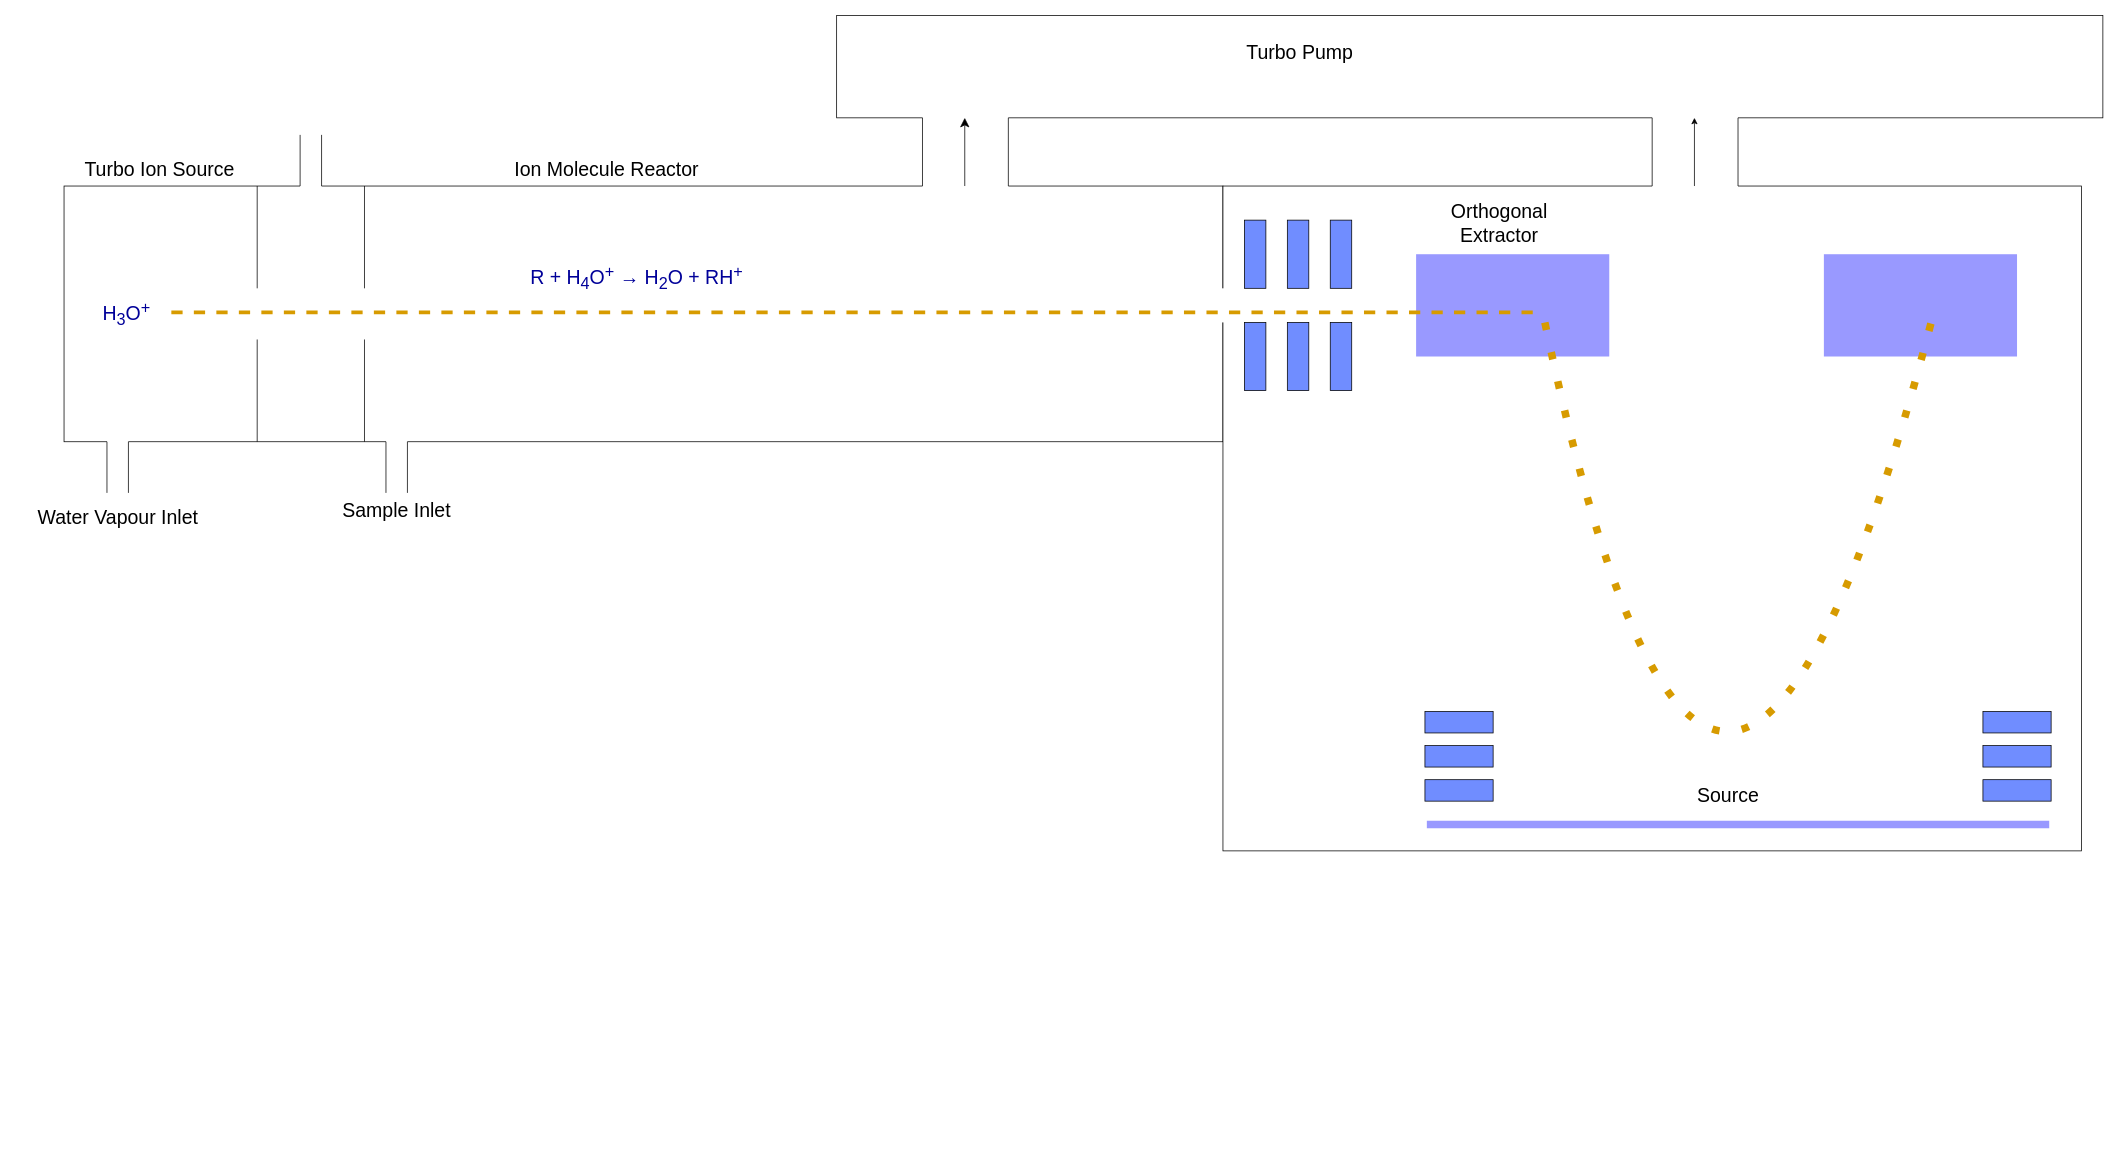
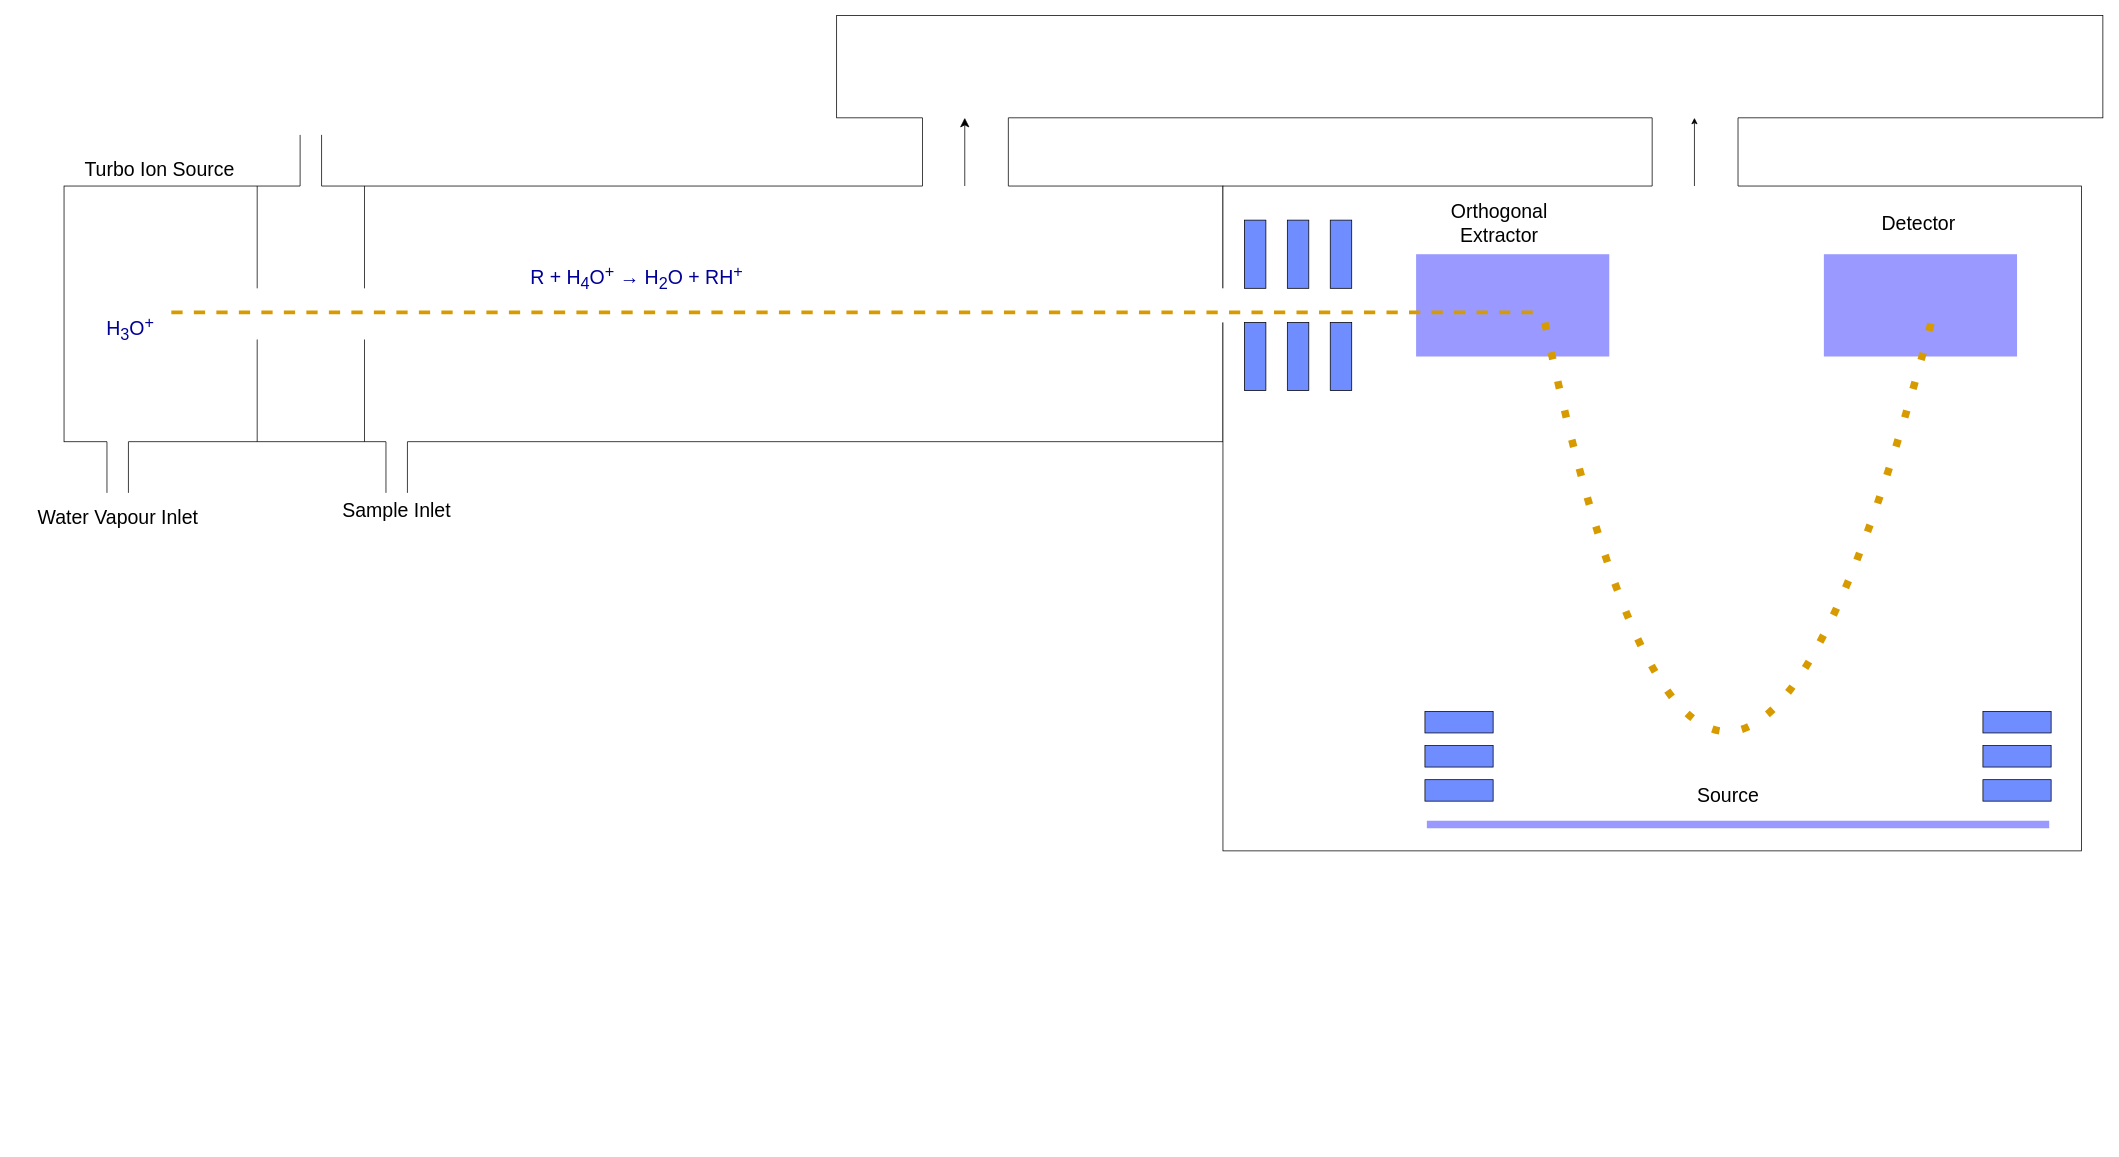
  <mxCell id="0" />
  <mxCell id="1" parent="0" />
  <mxCell id="2" value="" style="rounded=0;whiteSpace=wrap;html=1;" parent="1" vertex="1"><mxGeometry x="84.877" y="247.273" width="1545.039" height="340.909" as="geometry" /></mxCell>
  <mxCell id="3" value="" style="rounded=0;whiteSpace=wrap;html=1;" parent="1" vertex="1"><mxGeometry x="1114.902" y="20" width="1688.098" height="136.364" as="geometry" /></mxCell>
  <mxCell id="4" value="" style="group" parent="1" vertex="1" connectable="0"><mxGeometry x="514.054" y="565.455" width="28.612" height="90.909" as="geometry" /></mxCell>
  <mxCell id="5" value="" style="rounded=0;whiteSpace=wrap;html=1;strokeColor=none;" parent="4" vertex="1"><mxGeometry width="28.612" height="90.909" as="geometry" /></mxCell>
  <mxCell id="6" value="" style="endArrow=none;html=1;rounded=0;entryX=0.04;entryY=1.001;entryDx=0;entryDy=0;entryPerimeter=0;" parent="4" edge="1"><mxGeometry width="50" height="50" relative="1" as="geometry"><mxPoint y="90.909" as="sourcePoint" /><mxPoint y="22.727" as="targetPoint" /></mxGeometry></mxCell>
  <mxCell id="7" value="" style="endArrow=none;html=1;rounded=0;entryX=0.078;entryY=1.001;entryDx=0;entryDy=0;entryPerimeter=0;" parent="4" edge="1"><mxGeometry width="50" height="50" relative="1" as="geometry"><mxPoint x="28.612" y="90.909" as="sourcePoint" /><mxPoint x="28.612" y="22.727" as="targetPoint" /></mxGeometry></mxCell>
  <mxCell id="8" value="" style="group;rotation=-180;" parent="1" vertex="1" connectable="0"><mxGeometry x="399.607" y="179.091" width="28.612" height="90.909" as="geometry" /></mxCell>
  <mxCell id="9" value="" style="rounded=0;whiteSpace=wrap;html=1;strokeColor=none;rotation=-180;" parent="8" vertex="1"><mxGeometry width="28.612" height="90.909" as="geometry" /></mxCell>
  <mxCell id="10" value="" style="endArrow=none;html=1;rounded=0;entryX=0.04;entryY=1.001;entryDx=0;entryDy=0;entryPerimeter=0;" parent="8" edge="1"><mxGeometry width="50" height="50" relative="1" as="geometry"><mxPoint x="28.612" as="sourcePoint" /><mxPoint x="28.612" y="68.182" as="targetPoint" /></mxGeometry></mxCell>
  <mxCell id="11" value="" style="endArrow=none;html=1;rounded=0;entryX=0.078;entryY=1.001;entryDx=0;entryDy=0;entryPerimeter=0;" parent="8" edge="1"><mxGeometry width="50" height="50" relative="1" as="geometry"><mxPoint as="sourcePoint" /><mxPoint y="68.182" as="targetPoint" /></mxGeometry></mxCell>
  <mxCell id="12" value="" style="endArrow=none;html=1;rounded=0;" parent="1" edge="1"><mxGeometry width="50" height="50" relative="1" as="geometry"><mxPoint x="485.442" y="588.182" as="sourcePoint" /><mxPoint x="485.442" y="247.273" as="targetPoint" /></mxGeometry></mxCell>
  <mxCell id="13" value="" style="endArrow=none;html=1;rounded=0;" parent="1" edge="1"><mxGeometry width="50" height="50" relative="1" as="geometry"><mxPoint x="342.383" y="588.182" as="sourcePoint" /><mxPoint x="342.383" y="247.273" as="targetPoint" /></mxGeometry></mxCell>
  <mxCell id="14" value="" style="group;rotation=0;" parent="1" vertex="1" connectable="0"><mxGeometry x="142.1" y="565.455" width="28.612" height="90.909" as="geometry" /></mxCell>
  <mxCell id="15" value="" style="rounded=0;whiteSpace=wrap;html=1;strokeColor=none;rotation=0;" parent="14" vertex="1"><mxGeometry width="28.612" height="90.909" as="geometry" /></mxCell>
  <mxCell id="16" value="" style="endArrow=none;html=1;rounded=0;entryX=0.04;entryY=1.001;entryDx=0;entryDy=0;entryPerimeter=0;" parent="14" edge="1"><mxGeometry width="50" height="50" relative="1" as="geometry"><mxPoint y="90.909" as="sourcePoint" /><mxPoint y="22.727" as="targetPoint" /></mxGeometry></mxCell>
  <mxCell id="17" value="" style="endArrow=none;html=1;rounded=0;entryX=0.078;entryY=1.001;entryDx=0;entryDy=0;entryPerimeter=0;" parent="14" edge="1"><mxGeometry width="50" height="50" relative="1" as="geometry"><mxPoint x="28.612" y="90.909" as="sourcePoint" /><mxPoint x="28.612" y="22.727" as="targetPoint" /></mxGeometry></mxCell>
  <mxCell id="18" value="" style="rounded=0;whiteSpace=wrap;html=1;strokeColor=none;" parent="1" vertex="1"><mxGeometry x="242.242" y="383.636" width="343.342" height="68.182" as="geometry" /></mxCell>
  <mxCell id="19" value="" style="rounded=0;whiteSpace=wrap;html=1;" parent="1" vertex="1"><mxGeometry x="1629.915" y="247.273" width="1144.473" height="886.364" as="geometry" /></mxCell>
  <mxCell id="20" value="" style="group" parent="1" vertex="1" connectable="0"><mxGeometry x="1229.35" y="88.182" width="114.447" height="227.273" as="geometry" /></mxCell>
  <mxCell id="21" value="" style="rounded=0;whiteSpace=wrap;html=1;strokeColor=none;" parent="20" vertex="1"><mxGeometry width="114.447" height="227.273" as="geometry" /></mxCell>
  <mxCell id="22" value="" style="endArrow=none;html=1;rounded=0;" parent="20" edge="1"><mxGeometry width="50" height="50" relative="1" as="geometry"><mxPoint y="159.091" as="sourcePoint" /><mxPoint y="68.182" as="targetPoint" /></mxGeometry></mxCell>
  <mxCell id="23" value="" style="endArrow=none;html=1;rounded=0;" parent="20" edge="1"><mxGeometry width="50" height="50" relative="1" as="geometry"><mxPoint x="114.447" y="159.091" as="sourcePoint" /><mxPoint x="114.447" y="68.182" as="targetPoint" /></mxGeometry></mxCell>
  <mxCell id="24" value="" style="endArrow=classic;html=1;rounded=0;endSize=10;startSize=10;" parent="20" edge="1"><mxGeometry width="50" height="50" relative="1" as="geometry"><mxPoint x="56.337" y="159.091" as="sourcePoint" /><mxPoint x="56.337" y="68.182" as="targetPoint" /></mxGeometry></mxCell>
  <mxCell id="25" value="" style="group" parent="1" vertex="1" connectable="0"><mxGeometry x="2202.152" y="88.182" width="114.447" height="227.273" as="geometry" /></mxCell>
  <mxCell id="26" value="" style="rounded=0;whiteSpace=wrap;html=1;strokeColor=none;" parent="25" vertex="1"><mxGeometry width="114.447" height="227.273" as="geometry" /></mxCell>
  <mxCell id="27" value="" style="endArrow=none;html=1;rounded=0;" parent="25" edge="1"><mxGeometry width="50" height="50" relative="1" as="geometry"><mxPoint y="159.091" as="sourcePoint" /><mxPoint y="68.182" as="targetPoint" /></mxGeometry></mxCell>
  <mxCell id="28" value="" style="endArrow=none;html=1;rounded=0;" parent="25" edge="1"><mxGeometry width="50" height="50" relative="1" as="geometry"><mxPoint x="114.447" y="159.091" as="sourcePoint" /><mxPoint x="114.447" y="68.182" as="targetPoint" /></mxGeometry></mxCell>
  <mxCell id="29" value="" style="endArrow=classic;html=1;rounded=0;" parent="25" edge="1"><mxGeometry width="50" height="50" relative="1" as="geometry"><mxPoint x="56.337" y="159.091" as="sourcePoint" /><mxPoint x="56.337" y="68.182" as="targetPoint" /></mxGeometry></mxCell>
  <mxCell id="30" value="" style="rounded=0;whiteSpace=wrap;html=1;strokeColor=none;" parent="1" vertex="1"><mxGeometry x="1572.692" y="383.636" width="114.447" height="45.455" as="geometry" /></mxCell>
  <mxCell id="31" value="" style="rounded=0;whiteSpace=wrap;html=1;fillColor=#708dff;fontColor=#ffffff;strokeColor=#000000;" parent="1" vertex="1"><mxGeometry x="1658.527" y="292.727" width="28.612" height="90.909" as="geometry" /></mxCell>
  <mxCell id="32" value="" style="rounded=0;whiteSpace=wrap;html=1;fillColor=#708dff;fontColor=#ffffff;strokeColor=#000000;" parent="1" vertex="1"><mxGeometry x="1715.751" y="292.727" width="28.612" height="90.909" as="geometry" /></mxCell>
  <mxCell id="33" value="" style="rounded=0;whiteSpace=wrap;html=1;fillColor=#708dff;fontColor=#ffffff;strokeColor=#000000;" parent="1" vertex="1"><mxGeometry x="1772.974" y="292.727" width="28.612" height="90.909" as="geometry" /></mxCell>
  <mxCell id="34" value="" style="rounded=0;whiteSpace=wrap;html=1;fillColor=#708dff;fontColor=#ffffff;strokeColor=#000000;" parent="1" vertex="1"><mxGeometry x="1658.527" y="429.091" width="28.612" height="90.909" as="geometry" /></mxCell>
  <mxCell id="35" value="" style="rounded=0;whiteSpace=wrap;html=1;fillColor=#708dff;fontColor=#ffffff;strokeColor=#000000;" parent="1" vertex="1"><mxGeometry x="1772.974" y="429.091" width="28.612" height="90.909" as="geometry" /></mxCell>
  <mxCell id="36" value="" style="rounded=0;whiteSpace=wrap;html=1;fillColor=#708dff;fontColor=#ffffff;strokeColor=#000000;" parent="1" vertex="1"><mxGeometry x="1715.751" y="429.091" width="28.612" height="90.909" as="geometry" /></mxCell>
  <mxCell id="37" value="" style="rounded=0;whiteSpace=wrap;html=1;strokeColor=none;fillColor=#9999FF;" parent="1" vertex="1"><mxGeometry x="1887.422" y="338.182" width="257.506" height="136.364" as="geometry" /></mxCell>
  <mxCell id="38" value="" style="rounded=0;whiteSpace=wrap;html=1;strokeColor=none;fillColor=#9999FF;" parent="1" vertex="1"><mxGeometry x="2431.046" y="338.182" width="257.506" height="136.364" as="geometry" /></mxCell>
  <mxCell id="39" value="" style="group;rotation=-90;" parent="1" vertex="1" connectable="0"><mxGeometry x="1873.116" y="962.114" width="143.059" height="90.909" as="geometry" /></mxCell>
  <mxCell id="40" value="" style="rounded=0;whiteSpace=wrap;html=1;fillColor=#708dff;fontColor=#ffffff;strokeColor=#000000;rotation=-90;" parent="39" vertex="1"><mxGeometry x="57.224" y="45.455" width="28.612" height="90.909" as="geometry" /></mxCell>
  <mxCell id="41" value="" style="rounded=0;whiteSpace=wrap;html=1;fillColor=#708dff;fontColor=#ffffff;strokeColor=#000000;rotation=-90;" parent="39" vertex="1"><mxGeometry x="57.224" width="28.612" height="90.909" as="geometry" /></mxCell>
  <mxCell id="42" value="" style="rounded=0;whiteSpace=wrap;html=1;fillColor=#708dff;fontColor=#ffffff;strokeColor=#000000;rotation=-90;" parent="39" vertex="1"><mxGeometry x="57.224" y="-45.455" width="28.612" height="90.909" as="geometry" /></mxCell>
  <mxCell id="43" value="" style="group;rotation=-90;" parent="1" vertex="1" connectable="0"><mxGeometry x="2617.023" y="962.114" width="143.059" height="90.909" as="geometry" /></mxCell>
  <mxCell id="44" value="" style="rounded=0;whiteSpace=wrap;html=1;fillColor=#708dff;fontColor=#ffffff;strokeColor=#000000;rotation=-90;" parent="43" vertex="1"><mxGeometry x="57.224" y="45.455" width="28.612" height="90.909" as="geometry" /></mxCell>
  <mxCell id="45" value="" style="rounded=0;whiteSpace=wrap;html=1;fillColor=#708dff;fontColor=#ffffff;strokeColor=#000000;rotation=-90;" parent="43" vertex="1"><mxGeometry x="57.224" width="28.612" height="90.909" as="geometry" /></mxCell>
  <mxCell id="46" value="" style="rounded=0;whiteSpace=wrap;html=1;fillColor=#708dff;fontColor=#ffffff;strokeColor=#000000;rotation=-90;" parent="43" vertex="1"><mxGeometry x="57.224" y="-45.455" width="28.612" height="90.909" as="geometry" /></mxCell>
  <mxCell id="47" value="" style="endArrow=none;html=1;rounded=0;startSize=14;endSize=14;strokeColor=#9999FF;strokeWidth=10;" parent="1" edge="1"><mxGeometry width="50" height="50" relative="1" as="geometry"><mxPoint x="2731.47" y="1098.477" as="sourcePoint" /><mxPoint x="1901.728" y="1098.477" as="targetPoint" /></mxGeometry></mxCell>
  <mxCell id="48" value="" style="endArrow=none;dashed=1;html=1;rounded=0;fillColor=#ffe6cc;strokeColor=#d79b00;endSize=11;startSize=11;strokeWidth=5;" parent="1" edge="1"><mxGeometry width="50" height="50" relative="1" as="geometry"><mxPoint x="227.936" y="415.841" as="sourcePoint" /><mxPoint x="2044.787" y="415.841" as="targetPoint" /></mxGeometry></mxCell>
  <mxCell id="49" value="" style="endArrow=none;dashed=1;html=1;dashPattern=1 3;strokeWidth=10;rounded=0;jumpStyle=none;flowAnimation=0;shadow=0;curved=1;fillColor=#ffe6cc;strokeColor=#d79b00;" parent="1" edge="1"><mxGeometry width="50" height="50" relative="1" as="geometry"><mxPoint x="2059.093" y="429.091" as="sourcePoint" /><mxPoint x="2574.105" y="429.091" as="targetPoint" /><Array as="points"><mxPoint x="2287.987" y="1520" /></Array></mxGeometry></mxCell>
  <mxCell id="50" value="&lt;font style=&quot;font-size: 26px;&quot;&gt;Water Vapour Inlet&lt;/font&gt;" style="text;html=1;align=center;verticalAlign=middle;whiteSpace=wrap;rounded=0;" parent="1" vertex="1"><mxGeometry x="20.5" y="656.364" width="271.812" height="68.182" as="geometry" /></mxCell>
  <mxCell id="51" value="&lt;font style=&quot;font-size: 26px;&quot;&gt;Sample Inlet&lt;/font&gt;" style="text;html=1;align=center;verticalAlign=middle;resizable=0;points=[];autosize=1;strokeColor=none;fillColor=none;" parent="1" vertex="1"><mxGeometry x="443.357" y="660.004" width="170" height="40" as="geometry" /></mxCell>
  <mxCell id="52" value="&lt;font style=&quot;font-size: 26px;&quot;&gt;Turbo Ion Source&lt;/font&gt;" style="text;html=1;align=center;verticalAlign=middle;resizable=0;points=[];autosize=1;strokeColor=none;fillColor=none;" parent="1" vertex="1"><mxGeometry x="87.003" y="204.541" width="250" height="40" as="geometry" /></mxCell>
- <mxCell id="53" value="&lt;font style=&quot;font-size: 26px;&quot;&gt;Ion Molecule Reactor&lt;/font&gt;" style="text;html=1;align=center;verticalAlign=middle;resizable=0;points=[];autosize=1;strokeColor=none;fillColor=none;" parent="1" vertex="1"><mxGeometry x="673.001" y="204.541" width="270" height="40" as="geometry" /></mxCell>
- <mxCell id="54" value="&lt;font style=&quot;font-size: 26px;&quot;&gt;Turbo Pump&lt;/font&gt;" style="text;html=1;align=center;verticalAlign=middle;resizable=0;points=[];autosize=1;strokeColor=none;fillColor=none;" parent="1" vertex="1"><mxGeometry x="1647.139" y="49.091" width="170" height="40" as="geometry" /></mxCell>
  <mxCell id="55" value="&lt;font style=&quot;font-size: 26px;&quot;&gt;Orthogonal&lt;/font&gt;&lt;div style=&quot;font-size: 26px;&quot;&gt;&lt;font style=&quot;font-size: 26px;&quot;&gt;Extractor&lt;/font&gt;&lt;/div&gt;" style="text;html=1;align=center;verticalAlign=middle;resizable=0;points=[];autosize=1;strokeColor=none;fillColor=none;" parent="1" vertex="1"><mxGeometry x="1922.998" y="258.183" width="150" height="80" as="geometry" /></mxCell>
+ <mxCell id="56" value="&lt;font style=&quot;font-size: 26px;&quot;&gt;Detector&lt;/font&gt;" style="text;html=1;align=center;verticalAlign=middle;resizable=0;points=[];autosize=1;strokeColor=none;fillColor=none;" parent="1" vertex="1"><mxGeometry x="2497.028" y="278.18" width="120" height="40" as="geometry" /></mxCell>
  <mxCell id="57" value="&lt;font style=&quot;font-size: 26px;&quot;&gt;Source&lt;/font&gt;" style="text;html=1;align=center;verticalAlign=middle;resizable=0;points=[];autosize=1;strokeColor=none;fillColor=none;" parent="1" vertex="1"><mxGeometry x="2233.002" y="1040.004" width="140" height="40" as="geometry" /></mxCell>
- <mxCell id="58" value="&lt;font style=&quot;font-size: 26px;&quot;&gt;H&lt;sub&gt;3&lt;/sub&gt;O&lt;sup&gt;+&lt;/sup&gt;&lt;/font&gt;" style="text;html=1;align=center;verticalAlign=middle;resizable=0;points=[];autosize=1;strokeColor=none;fillColor=none;fontColor=#000099;labelBorderColor=none;labelBackgroundColor=none;" parent="1" vertex="1"><mxGeometry x="123.003" y="387.726" width="90" height="60" as="geometry" /></mxCell>
+ <mxCell id="58" value="&lt;font style=&quot;font-size: 26px;&quot;&gt;H&lt;sub&gt;3&lt;/sub&gt;O&lt;sup&gt;+&lt;/sup&gt;&lt;/font&gt;" style="text;html=1;align=center;verticalAlign=middle;resizable=0;points=[];autosize=1;strokeColor=none;fillColor=none;fontColor=#000099;labelBorderColor=none;labelBackgroundColor=none;" parent="1" vertex="1"><mxGeometry x="128.003" y="407.726" width="90" height="60" as="geometry" /></mxCell>
  <mxCell id="59" value="&lt;font style=&quot;font-size: 26px;&quot;&gt;R + H&lt;sub&gt;4&lt;/sub&gt;O&lt;sup&gt;+&lt;/sup&gt;&amp;nbsp;→ H&lt;sub&gt;2&lt;/sub&gt;O + RH&lt;sup&gt;+&lt;/sup&gt;&lt;/font&gt;" style="text;html=1;align=center;verticalAlign=middle;resizable=0;points=[];autosize=1;strokeColor=none;fillColor=none;fontColor=#000099;" parent="1" vertex="1"><mxGeometry x="693.005" y="340.002" width="310" height="60" as="geometry" /></mxCell>
